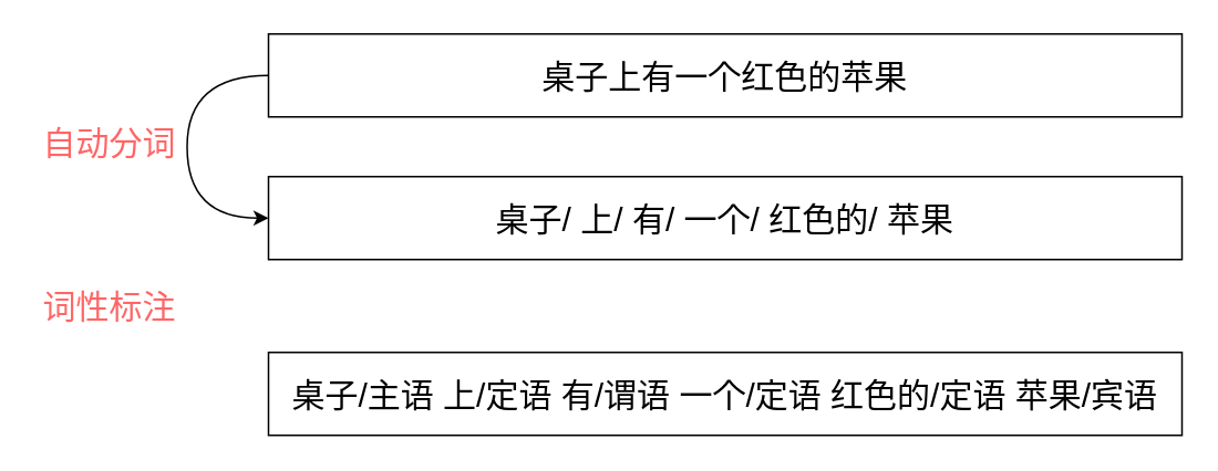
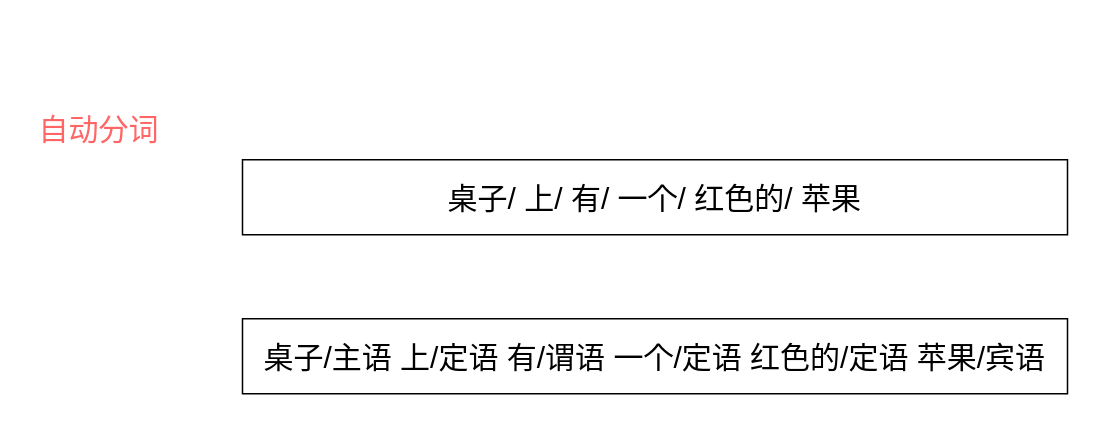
  <mxCell id="0" />
  <mxCell id="1" parent="0" />
- <mxCell id="2" style="edgeStyle=orthogonalEdgeStyle;rounded=0;orthogonalLoop=1;jettySize=auto;html=1;exitX=0;exitY=0.5;exitDx=0;exitDy=0;entryX=0;entryY=0.5;entryDx=0;entryDy=0;curved=1;" edge="1" parent="1" source="3" target="4"><mxGeometry relative="1" as="geometry"><Array as="points"><mxPoint x="112" y="45" /><mxPoint x="112" y="131" /></Array></mxGeometry></mxCell>
- <mxCell id="3" value="&lt;font style=&quot;font-size: 20px&quot;&gt;桌子上有一个红色的苹果&lt;/font&gt;" style="rounded=0;whiteSpace=wrap;html=1;" vertex="1" parent="1"><mxGeometry x="161" y="20" width="550" height="50" as="geometry" /></mxCell>
  <mxCell id="4" value="&lt;font style=&quot;font-size: 20px&quot;&gt;桌子/ 上/ 有/ 一个/ 红色的/ 苹果&lt;/font&gt;" style="rounded=0;whiteSpace=wrap;html=1;" vertex="1" parent="1"><mxGeometry x="161" y="106" width="550" height="50" as="geometry" /></mxCell>
  <mxCell id="5" value="&lt;font style=&quot;font-size: 20px&quot;&gt;桌子/主语 上/定语 有/谓语 一个/定语 红色的/定语 苹果/宾语&lt;/font&gt;" style="rounded=0;whiteSpace=wrap;html=1;" vertex="1" parent="1"><mxGeometry x="161" y="212" width="550" height="50" as="geometry" /></mxCell>
- <mxCell id="6" value="&lt;font style=&quot;font-size: 20px&quot; color=&quot;#ff6666&quot;&gt;词性标注&lt;/font&gt;" style="text;html=1;align=center;verticalAlign=middle;resizable=0;points=[];autosize=1;strokeColor=none;" vertex="1" parent="1"><mxGeometry x="20" y="174" width="90" height="20" as="geometry" /></mxCell>
  <mxCell id="7" value="&lt;font style=&quot;font-size: 20px&quot; color=&quot;#ff6666&quot;&gt;自动分词&lt;/font&gt;" style="text;html=1;align=center;verticalAlign=middle;resizable=0;points=[];autosize=1;strokeColor=none;" vertex="1" parent="1"><mxGeometry x="20" y="75" width="90" height="20" as="geometry" /></mxCell>
